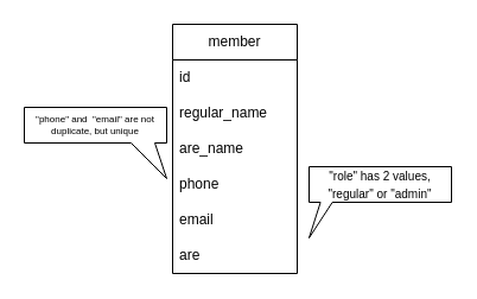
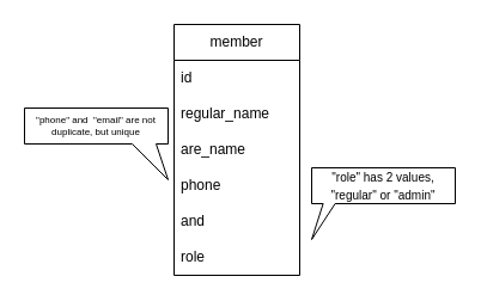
  <mxCell id="0" />
  <mxCell id="1" parent="0" />
  <mxCell id="2" value="member" style="swimlane;fontStyle=0;childLayout=stackLayout;horizontal=1;startSize=30;horizontalStack=0;resizeParent=1;resizeParentMax=0;resizeLast=0;collapsible=1;marginBottom=0;whiteSpace=wrap;html=1;" vertex="1" parent="1"><mxGeometry x="145" y="20" width="105" height="210" as="geometry" /></mxCell>
  <mxCell id="3" value="id" style="text;strokeColor=none;fillColor=none;align=left;verticalAlign=middle;spacingLeft=4;spacingRight=4;overflow=hidden;points=[[0,0.5],[1,0.5]];portConstraint=eastwest;rotatable=0;whiteSpace=wrap;html=1;" vertex="1" parent="2"><mxGeometry y="30" width="105" height="30" as="geometry" /></mxCell>
  <mxCell id="4" value="regular_name" style="text;strokeColor=none;fillColor=none;align=left;verticalAlign=middle;spacingLeft=4;spacingRight=4;overflow=hidden;points=[[0,0.5],[1,0.5]];portConstraint=eastwest;rotatable=0;whiteSpace=wrap;html=1;" vertex="1" parent="2"><mxGeometry y="60" width="105" height="30" as="geometry" /></mxCell>
  <mxCell id="5" value="are_name" style="text;strokeColor=none;fillColor=none;align=left;verticalAlign=middle;spacingLeft=4;spacingRight=4;overflow=hidden;points=[[0,0.5],[1,0.5]];portConstraint=eastwest;rotatable=0;whiteSpace=wrap;html=1;" vertex="1" parent="2"><mxGeometry y="90" width="105" height="30" as="geometry" /></mxCell>
  <mxCell id="6" value="phone" style="text;strokeColor=none;fillColor=none;align=left;verticalAlign=middle;spacingLeft=4;spacingRight=4;overflow=hidden;points=[[0,0.5],[1,0.5]];portConstraint=eastwest;rotatable=0;whiteSpace=wrap;html=1;" vertex="1" parent="2"><mxGeometry y="120" width="105" height="30" as="geometry" /></mxCell>
- <mxCell id="7" value="email" style="text;strokeColor=none;fillColor=none;align=left;verticalAlign=middle;spacingLeft=4;spacingRight=4;overflow=hidden;points=[[0,0.5],[1,0.5]];portConstraint=eastwest;rotatable=0;whiteSpace=wrap;html=1;" vertex="1" parent="2"><mxGeometry y="150" width="105" height="30" as="geometry" /></mxCell>
- <mxCell id="8" value="are" style="text;strokeColor=none;fillColor=none;align=left;verticalAlign=middle;spacingLeft=4;spacingRight=4;overflow=hidden;points=[[0,0.5],[1,0.5]];portConstraint=eastwest;rotatable=0;whiteSpace=wrap;html=1;" vertex="1" parent="2"><mxGeometry y="180" width="105" height="30" as="geometry" /></mxCell>
+ <mxCell id="7" value="and" style="text;strokeColor=none;fillColor=none;align=left;verticalAlign=middle;spacingLeft=4;spacingRight=4;overflow=hidden;points=[[0,0.5],[1,0.5]];portConstraint=eastwest;rotatable=0;whiteSpace=wrap;html=1;" vertex="1" parent="2"><mxGeometry y="150" width="105" height="30" as="geometry" /></mxCell>
+ <mxCell id="8" value="role" style="text;strokeColor=none;fillColor=none;align=left;verticalAlign=middle;spacingLeft=4;spacingRight=4;overflow=hidden;points=[[0,0.5],[1,0.5]];portConstraint=eastwest;rotatable=0;whiteSpace=wrap;html=1;" vertex="1" parent="2"><mxGeometry y="180" width="105" height="30" as="geometry" /></mxCell>
  <mxCell id="9" value="&quot;phone&quot; and&amp;nbsp; &quot;email&quot; are not duplicate, but unique" style="shape=callout;whiteSpace=wrap;html=1;perimeter=calloutPerimeter;position2=1;base=20;size=30;position=0.75;fontSize=8;" vertex="1" parent="1"><mxGeometry x="20" y="90" width="120" height="60" as="geometry" /></mxCell>
  <mxCell id="10" value="&lt;font size=&quot;1&quot;&gt;&quot;role&quot; has 2 values, &quot;regular&quot; or &quot;admin&quot;&lt;/font&gt;" style="shape=callout;whiteSpace=wrap;html=1;perimeter=calloutPerimeter;rotation=0;position2=0;base=10;size=30;position=0.08;direction=east;" vertex="1" parent="1"><mxGeometry x="260" y="140" width="120" height="60" as="geometry" /></mxCell>
